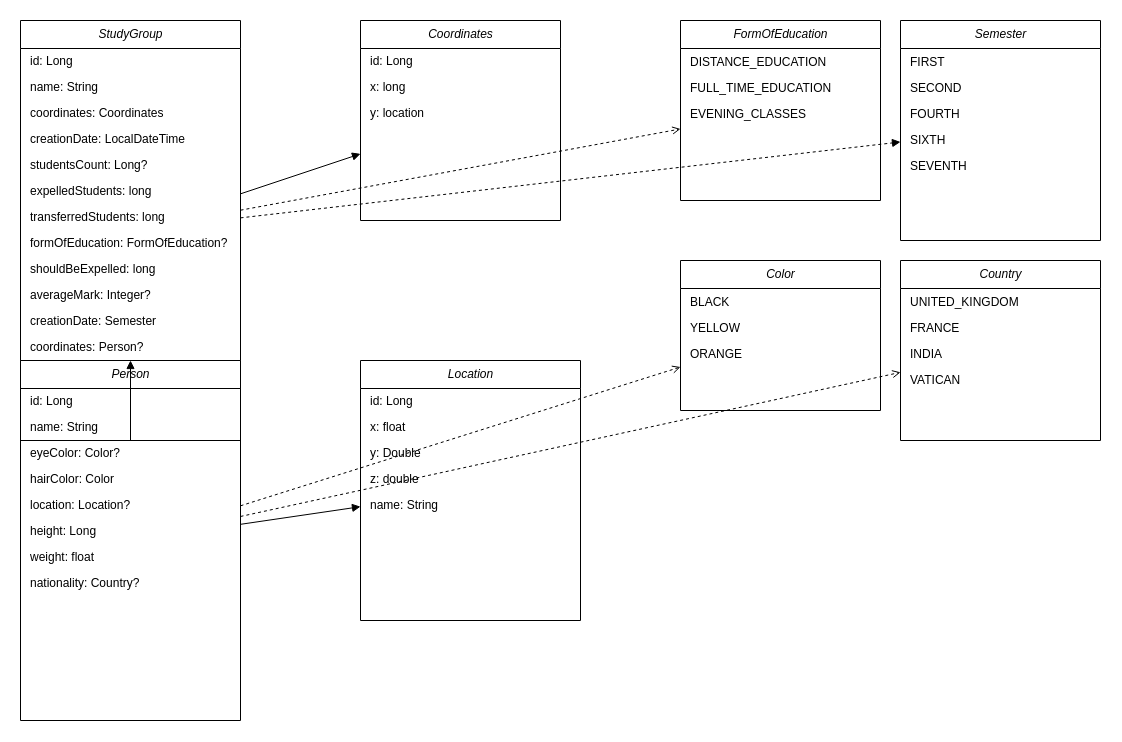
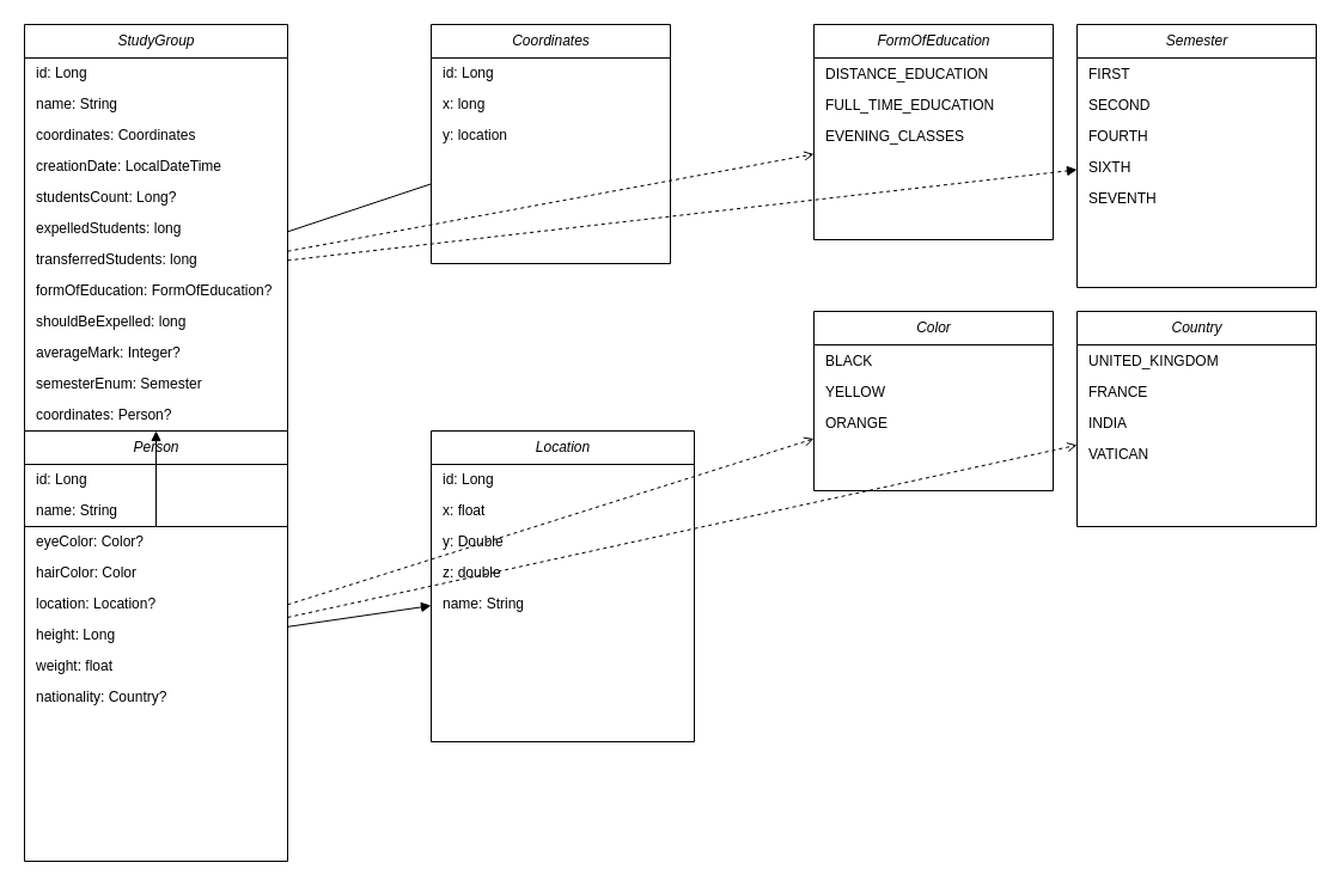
  <mxCell id="0" />
  <mxCell id="1" parent="0" />
  <mxCell id="2" value="StudyGroup" style="swimlane;fontStyle=2;align=center;verticalAlign=top;childLayout=stackLayout;horizontal=1;startSize=28;horizontalStack=0;resizeParent=1;resizeLast=0;collapsible=0;marginBottom=0;rounded=0;shadow=0;strokeWidth=1;html=1;" parent="1" vertex="1"><mxGeometry x="20" y="20" width="220" height="420" as="geometry"><mxRectangle x="0" y="0" width="220" height="28" as="alternateBounds" /></mxGeometry></mxCell>
  <mxCell id="3" value="id: Long" style="text;html=1;align=left;verticalAlign=middle;resizable=0;points=[];autosize=1;spacingLeft=8;" vertex="1" parent="2"><mxGeometry y="28" width="220" height="26" as="geometry" /></mxCell>
  <mxCell id="4" value="name: String" style="text;html=1;align=left;verticalAlign=middle;resizable=0;autosize=1;spacingLeft=8;" vertex="1" parent="2"><mxGeometry y="54" width="220" height="26" as="geometry" /></mxCell>
  <mxCell id="5" value="coordinates: Coordinates" style="text;html=1;align=left;verticalAlign=middle;resizable=0;autosize=1;spacingLeft=8;" vertex="1" parent="2"><mxGeometry y="80" width="220" height="26" as="geometry" /></mxCell>
  <mxCell id="6" value="creationDate: LocalDateTime" style="text;html=1;align=left;verticalAlign=middle;resizable=0;autosize=1;spacingLeft=8;" vertex="1" parent="2"><mxGeometry y="106" width="220" height="26" as="geometry" /></mxCell>
  <mxCell id="7" value="studentsCount: Long?" style="text;html=1;align=left;verticalAlign=middle;resizable=0;autosize=1;spacingLeft=8;" vertex="1" parent="2"><mxGeometry y="132" width="220" height="26" as="geometry" /></mxCell>
  <mxCell id="8" value="expelledStudents: long" style="text;html=1;align=left;verticalAlign=middle;resizable=0;autosize=1;spacingLeft=8;" vertex="1" parent="2"><mxGeometry y="158" width="220" height="26" as="geometry" /></mxCell>
  <mxCell id="9" value="transferredStudents: long" style="text;html=1;align=left;verticalAlign=middle;resizable=0;autosize=1;spacingLeft=8;" vertex="1" parent="2"><mxGeometry y="184" width="220" height="26" as="geometry" /></mxCell>
  <mxCell id="10" value="formOfEducation: FormOfEducation?" style="text;html=1;align=left;verticalAlign=middle;resizable=0;autosize=1;spacingLeft=8;" vertex="1" parent="2"><mxGeometry y="210" width="220" height="26" as="geometry" /></mxCell>
  <mxCell id="11" value="shouldBeExpelled: long" style="text;html=1;align=left;verticalAlign=middle;resizable=0;autosize=1;spacingLeft=8;" vertex="1" parent="2"><mxGeometry y="236" width="220" height="26" as="geometry" /></mxCell>
  <mxCell id="12" value="averageMark: Integer?" style="text;html=1;align=left;verticalAlign=middle;resizable=0;autosize=1;spacingLeft=8;" vertex="1" parent="2"><mxGeometry y="262" width="220" height="26" as="geometry" /></mxCell>
- <mxCell id="13" value="creationDate: Semester" style="text;html=1;align=left;verticalAlign=middle;resizable=0;autosize=1;spacingLeft=8;" vertex="1" parent="2"><mxGeometry y="288" width="220" height="26" as="geometry" /></mxCell>
+ <mxCell id="13" value="semesterEnum: Semester" style="text;html=1;align=left;verticalAlign=middle;resizable=0;autosize=1;spacingLeft=8;" vertex="1" parent="2"><mxGeometry y="288" width="220" height="26" as="geometry" /></mxCell>
  <mxCell id="14" value="coordinates: Person?" style="text;html=1;align=left;verticalAlign=middle;resizable=0;autosize=1;spacingLeft=8;" vertex="1" parent="2"><mxGeometry y="314" width="220" height="26" as="geometry" /></mxCell>
  <mxCell id="15" value="Coordinates" style="swimlane;fontStyle=2;align=center;verticalAlign=top;childLayout=stackLayout;horizontal=1;startSize=28;horizontalStack=0;resizeParent=1;collapsible=0;marginBottom=0;rounded=0;shadow=0;strokeWidth=1;html=1;" parent="1" vertex="1"><mxGeometry x="360" y="20" width="200" height="200" as="geometry" /></mxCell>
  <mxCell id="16" value="id: Long" style="text;html=1;align=left;verticalAlign=middle;resizable=0;autosize=1;spacingLeft=8;" vertex="1" parent="15"><mxGeometry y="28" width="200" height="26" as="geometry" /></mxCell>
  <mxCell id="17" value="x: long" style="text;html=1;align=left;verticalAlign=middle;resizable=0;autosize=1;spacingLeft=8;" vertex="1" parent="15"><mxGeometry y="54" width="200" height="26" as="geometry" /></mxCell>
  <mxCell id="18" value="y: location" style="text;html=1;align=left;verticalAlign=middle;resizable=0;autosize=1;spacingLeft=8;" vertex="1" parent="15"><mxGeometry y="80" width="200" height="26" as="geometry" /></mxCell>
  <mxCell id="19" value="Person" style="swimlane;fontStyle=2;align=center;verticalAlign=top;childLayout=stackLayout;horizontal=1;startSize=28;horizontalStack=0;resizeParent=1;collapsible=0;marginBottom=0;rounded=0;shadow=0;strokeWidth=1;html=1;" parent="1" vertex="1"><mxGeometry x="20" y="360" width="220" height="360" as="geometry" /></mxCell>
  <mxCell id="20" value="id: Long" style="text;html=1;align=left;verticalAlign=middle;resizable=0;autosize=1;spacingLeft=8;" vertex="1" parent="19"><mxGeometry y="28" width="220" height="26" as="geometry" /></mxCell>
  <mxCell id="21" value="name: String" style="text;html=1;align=left;verticalAlign=middle;resizable=0;autosize=1;spacingLeft=8;" vertex="1" parent="19"><mxGeometry y="54" width="220" height="26" as="geometry" /></mxCell>
  <mxCell id="22" value="eyeColor: Color?" style="text;html=1;align=left;verticalAlign=middle;resizable=0;autosize=1;spacingLeft=8;" vertex="1" parent="19"><mxGeometry y="80" width="220" height="26" as="geometry" /></mxCell>
  <mxCell id="23" value="hairColor: Color" style="text;html=1;align=left;verticalAlign=middle;resizable=0;autosize=1;spacingLeft=8;" vertex="1" parent="19"><mxGeometry y="106" width="220" height="26" as="geometry" /></mxCell>
  <mxCell id="24" value="location: Location?" style="text;html=1;align=left;verticalAlign=middle;resizable=0;autosize=1;spacingLeft=8;" vertex="1" parent="19"><mxGeometry y="132" width="220" height="26" as="geometry" /></mxCell>
  <mxCell id="25" value="height: Long" style="text;html=1;align=left;verticalAlign=middle;resizable=0;autosize=1;spacingLeft=8;" vertex="1" parent="19"><mxGeometry y="158" width="220" height="26" as="geometry" /></mxCell>
  <mxCell id="26" value="weight: float" style="text;html=1;align=left;verticalAlign=middle;resizable=0;autosize=1;spacingLeft=8;" vertex="1" parent="19"><mxGeometry y="184" width="220" height="26" as="geometry" /></mxCell>
  <mxCell id="27" value="nationality: Country?" style="text;html=1;align=left;verticalAlign=middle;resizable=0;autosize=1;spacingLeft=8;" vertex="1" parent="19"><mxGeometry y="210" width="220" height="26" as="geometry" /></mxCell>
  <mxCell id="28" value="Location" style="swimlane;fontStyle=2;align=center;verticalAlign=top;childLayout=stackLayout;horizontal=1;startSize=28;horizontalStack=0;resizeParent=1;collapsible=0;marginBottom=0;rounded=0;shadow=0;strokeWidth=1;html=1;" parent="1" vertex="1"><mxGeometry x="360" y="360" width="220" height="260" as="geometry" /></mxCell>
  <mxCell id="29" value="id: Long" style="text;html=1;align=left;verticalAlign=middle;resizable=0;autosize=1;spacingLeft=8;" vertex="1" parent="28"><mxGeometry y="28" width="220" height="26" as="geometry" /></mxCell>
  <mxCell id="30" value="x: float" style="text;html=1;align=left;verticalAlign=middle;resizable=0;autosize=1;spacingLeft=8;" vertex="1" parent="28"><mxGeometry y="54" width="220" height="26" as="geometry" /></mxCell>
  <mxCell id="31" value="y: Double" style="text;html=1;align=left;verticalAlign=middle;resizable=0;autosize=1;spacingLeft=8;" vertex="1" parent="28"><mxGeometry y="80" width="220" height="26" as="geometry" /></mxCell>
  <mxCell id="32" value="z: double" style="text;html=1;align=left;verticalAlign=middle;resizable=0;autosize=1;spacingLeft=8;" vertex="1" parent="28"><mxGeometry y="106" width="220" height="26" as="geometry" /></mxCell>
  <mxCell id="33" value="name: String" style="text;html=1;align=left;verticalAlign=middle;resizable=0;autosize=1;spacingLeft=8;" vertex="1" parent="28"><mxGeometry y="132" width="220" height="26" as="geometry" /></mxCell>
  <mxCell id="34" value="FormOfEducation" style="swimlane;fontStyle=2;align=center;verticalAlign=top;childLayout=stackLayout;horizontal=1;startSize=28;horizontalStack=0;resizeParent=1;collapsible=0;marginBottom=0;rounded=0;shadow=0;strokeWidth=1;html=1;" parent="1" vertex="1"><mxGeometry x="680" y="20" width="200" height="180" as="geometry" /></mxCell>
  <mxCell id="35" value="DISTANCE_EDUCATION" style="text;html=1;align=left;spacingLeft=8;" vertex="1" parent="34"><mxGeometry y="28" width="200" height="26" as="geometry" /></mxCell>
  <mxCell id="36" value="FULL_TIME_EDUCATION" style="text;html=1;align=left;spacingLeft=8;" vertex="1" parent="34"><mxGeometry y="54" width="200" height="26" as="geometry" /></mxCell>
  <mxCell id="37" value="EVENING_CLASSES" style="text;html=1;align=left;spacingLeft=8;" vertex="1" parent="34"><mxGeometry y="80" width="200" height="26" as="geometry" /></mxCell>
  <mxCell id="38" value="Semester" style="swimlane;fontStyle=2;align=center;verticalAlign=top;childLayout=stackLayout;horizontal=1;startSize=28;horizontalStack=0;resizeParent=1;collapsible=0;marginBottom=0;rounded=0;shadow=0;strokeWidth=1;html=1;" parent="1" vertex="1"><mxGeometry x="900" y="20" width="200" height="220" as="geometry" /></mxCell>
  <mxCell id="39" value="FIRST" style="text;html=1;align=left;spacingLeft=8;" vertex="1" parent="38"><mxGeometry y="28" width="200" height="26" as="geometry" /></mxCell>
  <mxCell id="40" value="SECOND" style="text;html=1;align=left;spacingLeft=8;" vertex="1" parent="38"><mxGeometry y="54" width="200" height="26" as="geometry" /></mxCell>
  <mxCell id="41" value="FOURTH" style="text;html=1;align=left;spacingLeft=8;" vertex="1" parent="38"><mxGeometry y="80" width="200" height="26" as="geometry" /></mxCell>
  <mxCell id="42" value="SIXTH" style="text;html=1;align=left;spacingLeft=8;" vertex="1" parent="38"><mxGeometry y="106" width="200" height="26" as="geometry" /></mxCell>
  <mxCell id="43" value="SEVENTH" style="text;html=1;align=left;spacingLeft=8;" vertex="1" parent="38"><mxGeometry y="132" width="200" height="26" as="geometry" /></mxCell>
  <mxCell id="44" value="Color" style="swimlane;fontStyle=2;align=center;verticalAlign=top;childLayout=stackLayout;horizontal=1;startSize=28;horizontalStack=0;resizeParent=1;collapsible=0;marginBottom=0;rounded=0;shadow=0;strokeWidth=1;html=1;" parent="1" vertex="1"><mxGeometry x="680" y="260" width="200" height="150" as="geometry" /></mxCell>
  <mxCell id="45" value="BLACK" style="text;html=1;align=left;spacingLeft=8;" vertex="1" parent="44"><mxGeometry y="28" width="200" height="26" as="geometry" /></mxCell>
  <mxCell id="46" value="YELLOW" style="text;html=1;align=left;spacingLeft=8;" vertex="1" parent="44"><mxGeometry y="54" width="200" height="26" as="geometry" /></mxCell>
  <mxCell id="47" value="ORANGE" style="text;html=1;align=left;spacingLeft=8;" vertex="1" parent="44"><mxGeometry y="80" width="200" height="26" as="geometry" /></mxCell>
  <mxCell id="48" value="Country" style="swimlane;fontStyle=2;align=center;verticalAlign=top;childLayout=stackLayout;horizontal=1;startSize=28;horizontalStack=0;resizeParent=1;collapsible=0;marginBottom=0;rounded=0;shadow=0;strokeWidth=1;html=1;" parent="1" vertex="1"><mxGeometry x="900" y="260" width="200" height="180" as="geometry" /></mxCell>
  <mxCell id="49" value="UNITED_KINGDOM" style="text;html=1;align=left;spacingLeft=8;" vertex="1" parent="48"><mxGeometry y="28" width="200" height="26" as="geometry" /></mxCell>
  <mxCell id="50" value="FRANCE" style="text;html=1;align=left;spacingLeft=8;" vertex="1" parent="48"><mxGeometry y="54" width="200" height="26" as="geometry" /></mxCell>
  <mxCell id="51" value="INDIA" style="text;html=1;align=left;spacingLeft=8;" vertex="1" parent="48"><mxGeometry y="80" width="200" height="26" as="geometry" /></mxCell>
  <mxCell id="52" value="VATICAN" style="text;html=1;align=left;spacingLeft=8;" vertex="1" parent="48"><mxGeometry y="106" width="200" height="26" as="geometry" /></mxCell>
- <mxCell id="53" style="endArrow=block;endFill=1;strokeWidth=1;" parent="1" source="2" target="15" edge="1"><mxGeometry relative="1" as="geometry" /></mxCell>
+ <mxCell id="53" style="endArrow=none;endFill=1;strokeWidth=1;" parent="1" source="2" target="15" edge="1"><mxGeometry relative="1" as="geometry" /></mxCell>
  <mxCell id="54" style="endArrow=block;endFill=1;strokeWidth=1;" parent="1" source="2" target="19" edge="1"><mxGeometry relative="1" as="geometry" /></mxCell>
  <mxCell id="55" style="endArrow=block;endFill=1;strokeWidth=1;" parent="1" source="19" target="28" edge="1"><mxGeometry relative="1" as="geometry" /></mxCell>
  <mxCell id="56" style="endArrow=open;dashed=1;strokeWidth=1;" parent="1" source="19" target="44" edge="1"><mxGeometry relative="1" as="geometry" /></mxCell>
  <mxCell id="57" style="endArrow=open;dashed=1;strokeWidth=1;" parent="1" source="19" target="48" edge="1"><mxGeometry relative="1" as="geometry" /></mxCell>
  <mxCell id="58" style="endArrow=open;dashed=1;strokeWidth=1;" parent="1" source="2" target="34" edge="1"><mxGeometry relative="1" as="geometry" /></mxCell>
  <mxCell id="59" style="endArrow=block;dashed=1;strokeWidth=1;" parent="1" source="2" target="38" edge="1"><mxGeometry relative="1" as="geometry" /></mxCell>
